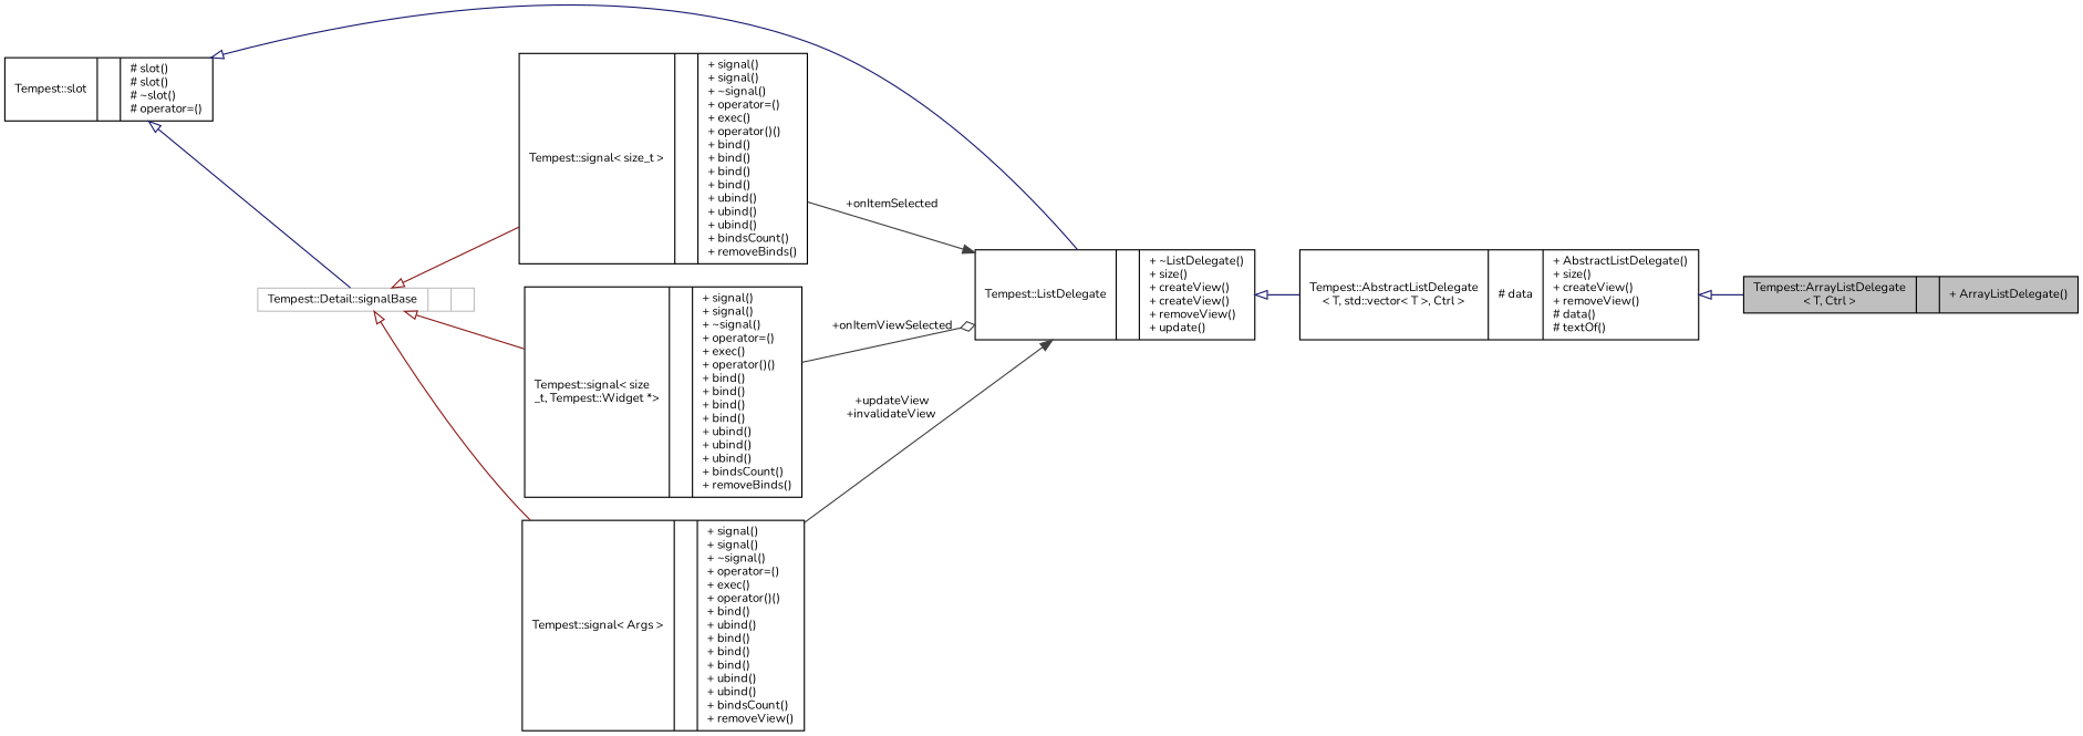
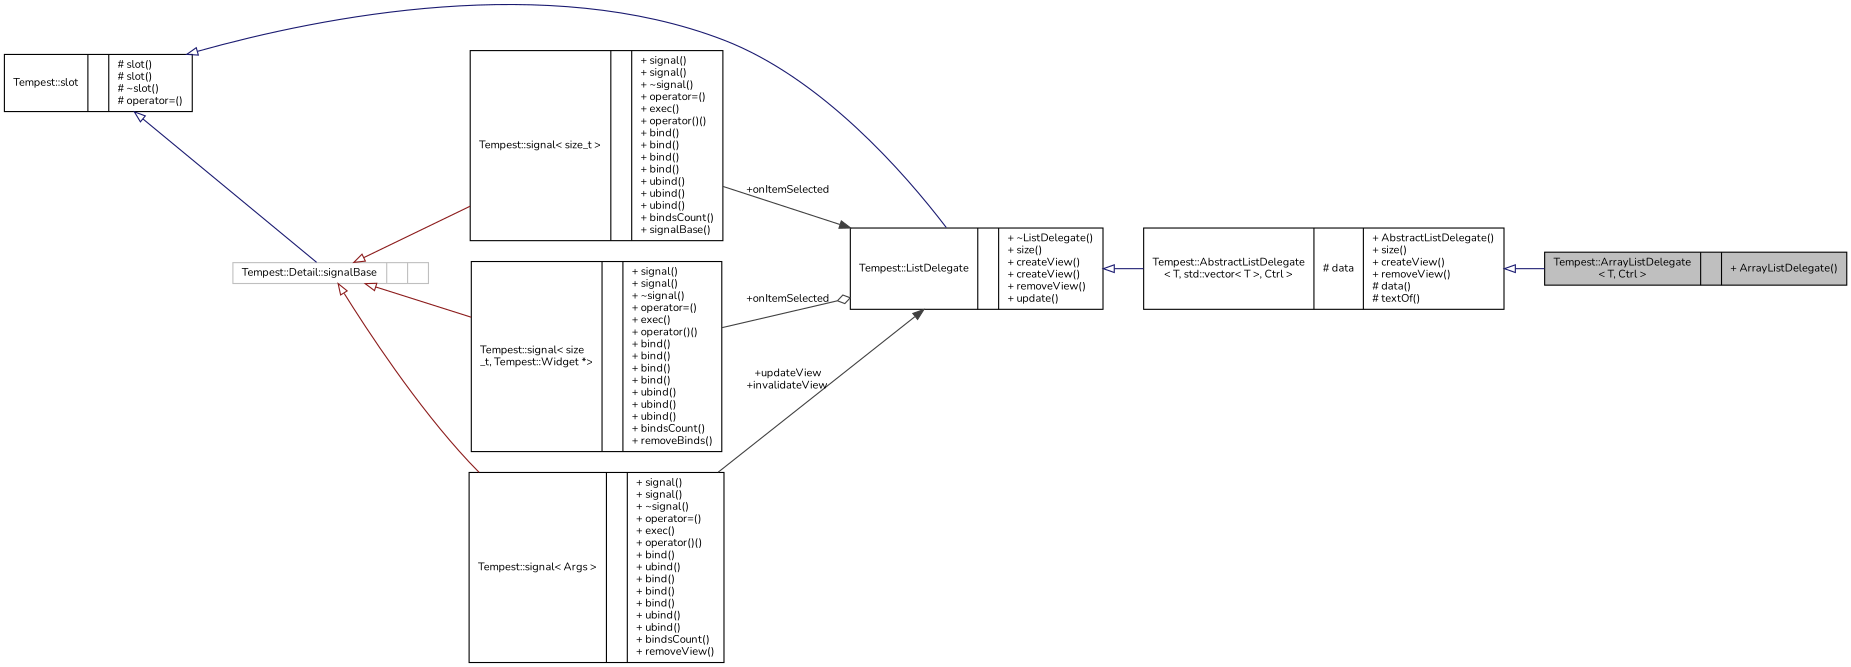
  digraph {
    fontname=Nunito
    rankdir=LR
    node [color=black fillcolor=white fontname=Nunito fontsize=10 shape=record style=filled]
    edge [arrowtail=onormal color=midnightblue dir=back fontname=Nunito fontsize=10 labelfontname=Helvetica labelfontsize=10 style=solid]
    n1 [fillcolor=grey75 fontcolor=black height=0.2 label="{Tempest::ArrayListDelegate\l\< T, Ctrl \>\n||+ ArrayListDelegate()\l}" width=0.4]
    n2 [height=0.2 label="{Tempest::AbstractListDelegate\l\< T, std::vector\< T \>, Ctrl \>\n|# data\l|+ AbstractListDelegate()\l+ size()\l+ createView()\l+ removeView()\l# data()\l# textOf()\l}" width=0.4]
    n3 [height=0.2 label="{Tempest::ListDelegate\n||+ ~ListDelegate()\l+ size()\l+ createView()\l+ createView()\l+ removeView()\l+ update()\l}" width=0.4]
    n4 [height=0.2 label="{Tempest::slot\n||# slot()\l# slot()\l# ~slot()\l# operator=()\l}" width=0.4]
    n5 [color=grey75 height=0.2 label="{Tempest::Detail::signalBase\n||}" width=0.4]
-   n6 [height=0.2 label="{Tempest::signal\< size_t \>\n||+ signal()\l+ signal()\l+ ~signal()\l+ operator=()\l+ exec()\l+ operator()()\l+ bind()\l+ bind()\l+ bind()\l+ bind()\l+ ubind()\l+ ubind()\l+ ubind()\l+ bindsCount()\l+ removeBinds()\l}" width=0.4]
+   n6 [height=0.2 label="{Tempest::signal\< size_t \>\n||+ signal()\l+ signal()\l+ ~signal()\l+ operator=()\l+ exec()\l+ operator()()\l+ bind()\l+ bind()\l+ bind()\l+ bind()\l+ ubind()\l+ ubind()\l+ ubind()\l+ bindsCount()\l+ signalBase()\l}" width=0.4]
    n7 [height=0.2 label="{Tempest::signal\< size\l_t, Tempest::Widget *\>\n||+ signal()\l+ signal()\l+ ~signal()\l+ operator=()\l+ exec()\l+ operator()()\l+ bind()\l+ bind()\l+ bind()\l+ bind()\l+ ubind()\l+ ubind()\l+ ubind()\l+ bindsCount()\l+ removeBinds()\l}" width=0.4]
    n8 [height=0.2 label="{Tempest::signal\< Args \>\n||+ signal()\l+ signal()\l+ ~signal()\l+ operator=()\l+ exec()\l+ operator()()\l+ bind()\l+ ubind()\l+ bind()\l+ bind()\l+ bind()\l+ ubind()\l+ ubind()\l+ bindsCount()\l+ removeView()\l}" width=0.4]
    n2 -> n1
    n3 -> n2
    n4 -> n3
    n4 -> n5
    n5 -> n6 [color=firebrick4]
    n5 -> n7 [color=firebrick4]
    n5 -> n8 [color=firebrick4]
    n6 -> n3 [arrowhead=normal color=grey25 label=" +onItemSelected" arrowtail="" dir=""]
-   n7 -> n3 [arrowhead=odiamond color=grey25 label=" +onItemViewSelected" arrowtail="" dir=""]
+   n7 -> n3 [arrowhead=odiamond color=grey25 label=" +onItemSelected" arrowtail="" dir=""]
    n8 -> n3 [arrowhead=normal color=grey25 label=" +updateView\n+invalidateView" arrowtail="" dir=""]
  }
